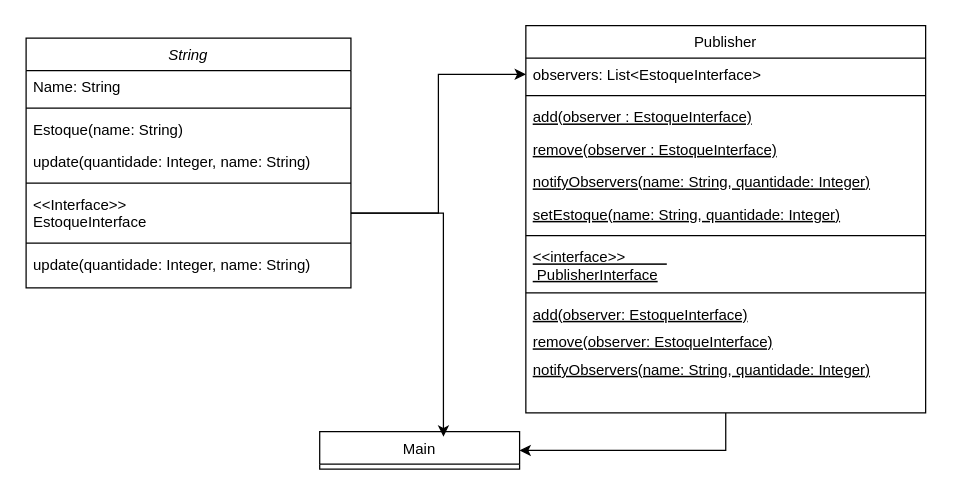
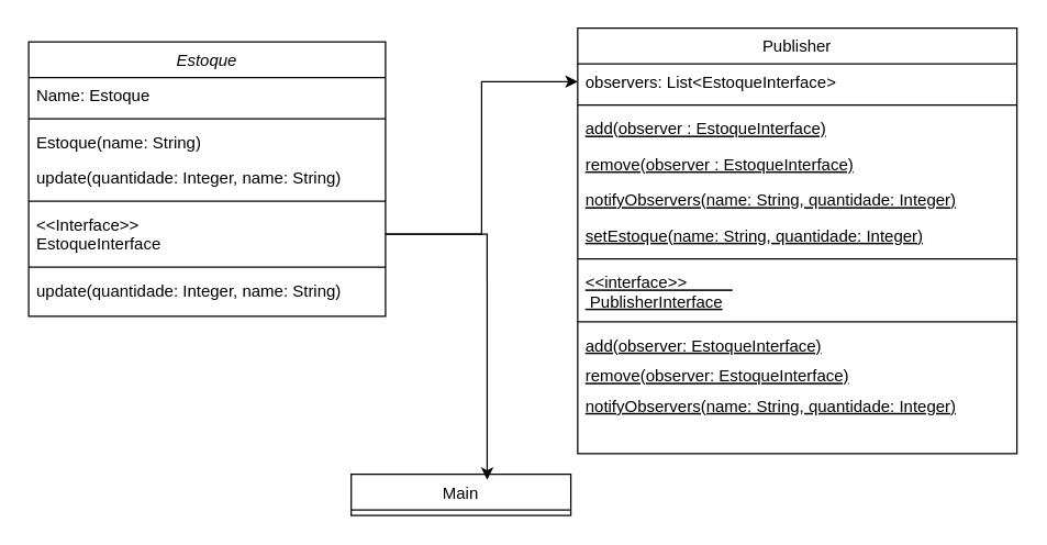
  <mxCell id="0" />
  <mxCell id="1" parent="0" />
- <mxCell id="2" value="String" style="swimlane;fontStyle=2;align=center;verticalAlign=top;childLayout=stackLayout;horizontal=1;startSize=26;horizontalStack=0;resizeParent=1;resizeLast=0;collapsible=1;marginBottom=0;rounded=0;shadow=0;strokeWidth=1;" parent="1" vertex="1"><mxGeometry x="20" y="30" width="260" height="200" as="geometry"><mxRectangle x="230" y="140" width="160" height="26" as="alternateBounds" /></mxGeometry></mxCell>
- <mxCell id="3" value="Name: String" style="text;align=left;verticalAlign=top;spacingLeft=4;spacingRight=4;overflow=hidden;rotatable=0;points=[[0,0.5],[1,0.5]];portConstraint=eastwest;" parent="2" vertex="1"><mxGeometry y="26" width="260" height="26" as="geometry" /></mxCell>
+ <mxCell id="2" value="Estoque" style="swimlane;fontStyle=2;align=center;verticalAlign=top;childLayout=stackLayout;horizontal=1;startSize=26;horizontalStack=0;resizeParent=1;resizeLast=0;collapsible=1;marginBottom=0;rounded=0;shadow=0;strokeWidth=1;" parent="1" vertex="1"><mxGeometry x="20" y="30" width="260" height="200" as="geometry"><mxRectangle x="230" y="140" width="160" height="26" as="alternateBounds" /></mxGeometry></mxCell>
+ <mxCell id="3" value="Name: Estoque" style="text;align=left;verticalAlign=top;spacingLeft=4;spacingRight=4;overflow=hidden;rotatable=0;points=[[0,0.5],[1,0.5]];portConstraint=eastwest;" parent="2" vertex="1"><mxGeometry y="26" width="260" height="26" as="geometry" /></mxCell>
  <mxCell id="4" value="" style="line;html=1;strokeWidth=1;align=left;verticalAlign=middle;spacingTop=-1;spacingLeft=3;spacingRight=3;rotatable=0;labelPosition=right;points=[];portConstraint=eastwest;" parent="2" vertex="1"><mxGeometry y="52" width="260" height="8" as="geometry" /></mxCell>
  <mxCell id="5" value="Estoque(name: String)" style="text;align=left;verticalAlign=top;spacingLeft=4;spacingRight=4;overflow=hidden;rotatable=0;points=[[0,0.5],[1,0.5]];portConstraint=eastwest;" parent="2" vertex="1"><mxGeometry y="60" width="260" height="26" as="geometry" /></mxCell>
  <mxCell id="6" value="update(quantidade: Integer, name: String)" style="text;align=left;verticalAlign=top;spacingLeft=4;spacingRight=4;overflow=hidden;rotatable=0;points=[[0,0.5],[1,0.5]];portConstraint=eastwest;" vertex="1" parent="2"><mxGeometry y="86" width="260" height="26" as="geometry" /></mxCell>
  <mxCell id="7" value="" style="line;html=1;strokeWidth=1;align=left;verticalAlign=middle;spacingTop=-1;spacingLeft=3;spacingRight=3;rotatable=0;labelPosition=right;points=[];portConstraint=eastwest;" vertex="1" parent="2"><mxGeometry y="112" width="260" height="8" as="geometry" /></mxCell>
  <mxCell id="8" value="&lt;&lt;Interface&gt;&gt;&#10;EstoqueInterface" style="text;align=left;verticalAlign=top;spacingLeft=4;spacingRight=4;overflow=hidden;rotatable=0;points=[[0,0.5],[1,0.5]];portConstraint=eastwest;" vertex="1" parent="2"><mxGeometry y="120" width="260" height="40" as="geometry" /></mxCell>
  <mxCell id="9" value="" style="line;html=1;strokeWidth=1;align=left;verticalAlign=middle;spacingTop=-1;spacingLeft=3;spacingRight=3;rotatable=0;labelPosition=right;points=[];portConstraint=eastwest;" vertex="1" parent="2"><mxGeometry y="160" width="260" height="8" as="geometry" /></mxCell>
  <mxCell id="10" value="update(quantidade: Integer, name: String)" style="text;align=left;verticalAlign=top;spacingLeft=4;spacingRight=4;overflow=hidden;rotatable=0;points=[[0,0.5],[1,0.5]];portConstraint=eastwest;" vertex="1" parent="2"><mxGeometry y="168" width="260" height="32" as="geometry" /></mxCell>
- <mxCell id="11" style="edgeStyle=orthogonalEdgeStyle;rounded=0;orthogonalLoop=1;jettySize=auto;html=1;exitX=0.5;exitY=1;exitDx=0;exitDy=0;entryX=1;entryY=0.5;entryDx=0;entryDy=0;" edge="1" parent="1" source="12" target="25"><mxGeometry relative="1" as="geometry" /></mxCell>
  <mxCell id="12" value="Publisher" style="swimlane;fontStyle=0;align=center;verticalAlign=top;childLayout=stackLayout;horizontal=1;startSize=26;horizontalStack=0;resizeParent=1;resizeLast=0;collapsible=1;marginBottom=0;rounded=0;shadow=0;strokeWidth=1;" vertex="1" parent="1"><mxGeometry x="420" y="20" width="320" height="310" as="geometry"><mxRectangle x="130" y="380" width="160" height="26" as="alternateBounds" /></mxGeometry></mxCell>
  <mxCell id="13" value="observers: List&lt;EstoqueInterface&gt;" style="text;align=left;verticalAlign=top;spacingLeft=4;spacingRight=4;overflow=hidden;rotatable=0;points=[[0,0.5],[1,0.5]];portConstraint=eastwest;" vertex="1" parent="12"><mxGeometry y="26" width="320" height="26" as="geometry" /></mxCell>
  <mxCell id="14" value="" style="line;html=1;strokeWidth=1;align=left;verticalAlign=middle;spacingTop=-1;spacingLeft=3;spacingRight=3;rotatable=0;labelPosition=right;points=[];portConstraint=eastwest;" vertex="1" parent="12"><mxGeometry y="52" width="320" height="8" as="geometry" /></mxCell>
  <mxCell id="15" value="add(observer : EstoqueInterface)" style="text;align=left;verticalAlign=top;spacingLeft=4;spacingRight=4;overflow=hidden;rotatable=0;points=[[0,0.5],[1,0.5]];portConstraint=eastwest;fontStyle=4" vertex="1" parent="12"><mxGeometry y="60" width="320" height="26" as="geometry" /></mxCell>
  <mxCell id="16" value="remove(observer : EstoqueInterface)" style="text;align=left;verticalAlign=top;spacingLeft=4;spacingRight=4;overflow=hidden;rotatable=0;points=[[0,0.5],[1,0.5]];portConstraint=eastwest;fontStyle=4" vertex="1" parent="12"><mxGeometry y="86" width="320" height="26" as="geometry" /></mxCell>
  <mxCell id="17" value="notifyObservers(name: String, quantidade: Integer)" style="text;align=left;verticalAlign=top;spacingLeft=4;spacingRight=4;overflow=hidden;rotatable=0;points=[[0,0.5],[1,0.5]];portConstraint=eastwest;fontStyle=4" vertex="1" parent="12"><mxGeometry y="112" width="320" height="26" as="geometry" /></mxCell>
  <mxCell id="18" value="setEstoque(name: String, quantidade: Integer)" style="text;align=left;verticalAlign=top;spacingLeft=4;spacingRight=4;overflow=hidden;rotatable=0;points=[[0,0.5],[1,0.5]];portConstraint=eastwest;fontStyle=4" vertex="1" parent="12"><mxGeometry y="138" width="320" height="26" as="geometry" /></mxCell>
  <mxCell id="19" value="" style="line;html=1;strokeWidth=1;align=left;verticalAlign=middle;spacingTop=-1;spacingLeft=3;spacingRight=3;rotatable=0;labelPosition=right;points=[];portConstraint=eastwest;" vertex="1" parent="12"><mxGeometry y="164" width="320" height="8" as="geometry" /></mxCell>
  <mxCell id="20" value="&lt;&lt;interface&gt;&gt;          &#10; PublisherInterface" style="text;align=left;verticalAlign=top;spacingLeft=4;spacingRight=4;overflow=hidden;rotatable=0;points=[[0,0.5],[1,0.5]];portConstraint=eastwest;fontStyle=4" vertex="1" parent="12"><mxGeometry y="172" width="320" height="38" as="geometry" /></mxCell>
  <mxCell id="21" value="" style="line;html=1;strokeWidth=1;align=left;verticalAlign=middle;spacingTop=-1;spacingLeft=3;spacingRight=3;rotatable=0;labelPosition=right;points=[];portConstraint=eastwest;" vertex="1" parent="12"><mxGeometry y="210" width="320" height="8" as="geometry" /></mxCell>
  <mxCell id="22" value="add(observer: EstoqueInterface)" style="text;align=left;verticalAlign=top;spacingLeft=4;spacingRight=4;overflow=hidden;rotatable=0;points=[[0,0.5],[1,0.5]];portConstraint=eastwest;fontStyle=4" vertex="1" parent="12"><mxGeometry y="218" width="320" height="22" as="geometry" /></mxCell>
  <mxCell id="23" value="remove(observer: EstoqueInterface)" style="text;align=left;verticalAlign=top;spacingLeft=4;spacingRight=4;overflow=hidden;rotatable=0;points=[[0,0.5],[1,0.5]];portConstraint=eastwest;fontStyle=4" vertex="1" parent="12"><mxGeometry y="240" width="320" height="22" as="geometry" /></mxCell>
  <mxCell id="24" value="notifyObservers(name: String, quantidade: Integer)" style="text;align=left;verticalAlign=top;spacingLeft=4;spacingRight=4;overflow=hidden;rotatable=0;points=[[0,0.5],[1,0.5]];portConstraint=eastwest;fontStyle=4" vertex="1" parent="12"><mxGeometry y="262" width="320" height="22" as="geometry" /></mxCell>
  <mxCell id="25" value="Main" style="swimlane;fontStyle=0;align=center;verticalAlign=top;childLayout=stackLayout;horizontal=1;startSize=26;horizontalStack=0;resizeParent=1;resizeLast=0;collapsible=1;marginBottom=0;rounded=0;shadow=0;strokeWidth=1;" vertex="1" parent="1"><mxGeometry x="255" y="345" width="160" height="30" as="geometry"><mxRectangle x="130" y="380" width="160" height="26" as="alternateBounds" /></mxGeometry></mxCell>
  <mxCell id="26" style="edgeStyle=orthogonalEdgeStyle;rounded=0;orthogonalLoop=1;jettySize=auto;html=1;exitX=1;exitY=0.5;exitDx=0;exitDy=0;entryX=0;entryY=0.5;entryDx=0;entryDy=0;" edge="1" parent="1" source="8" target="13"><mxGeometry relative="1" as="geometry" /></mxCell>
  <mxCell id="27" style="edgeStyle=orthogonalEdgeStyle;rounded=0;orthogonalLoop=1;jettySize=auto;html=1;exitX=1;exitY=0.5;exitDx=0;exitDy=0;entryX=0.619;entryY=0.133;entryDx=0;entryDy=0;entryPerimeter=0;" edge="1" parent="1" source="8" target="25"><mxGeometry relative="1" as="geometry" /></mxCell>
